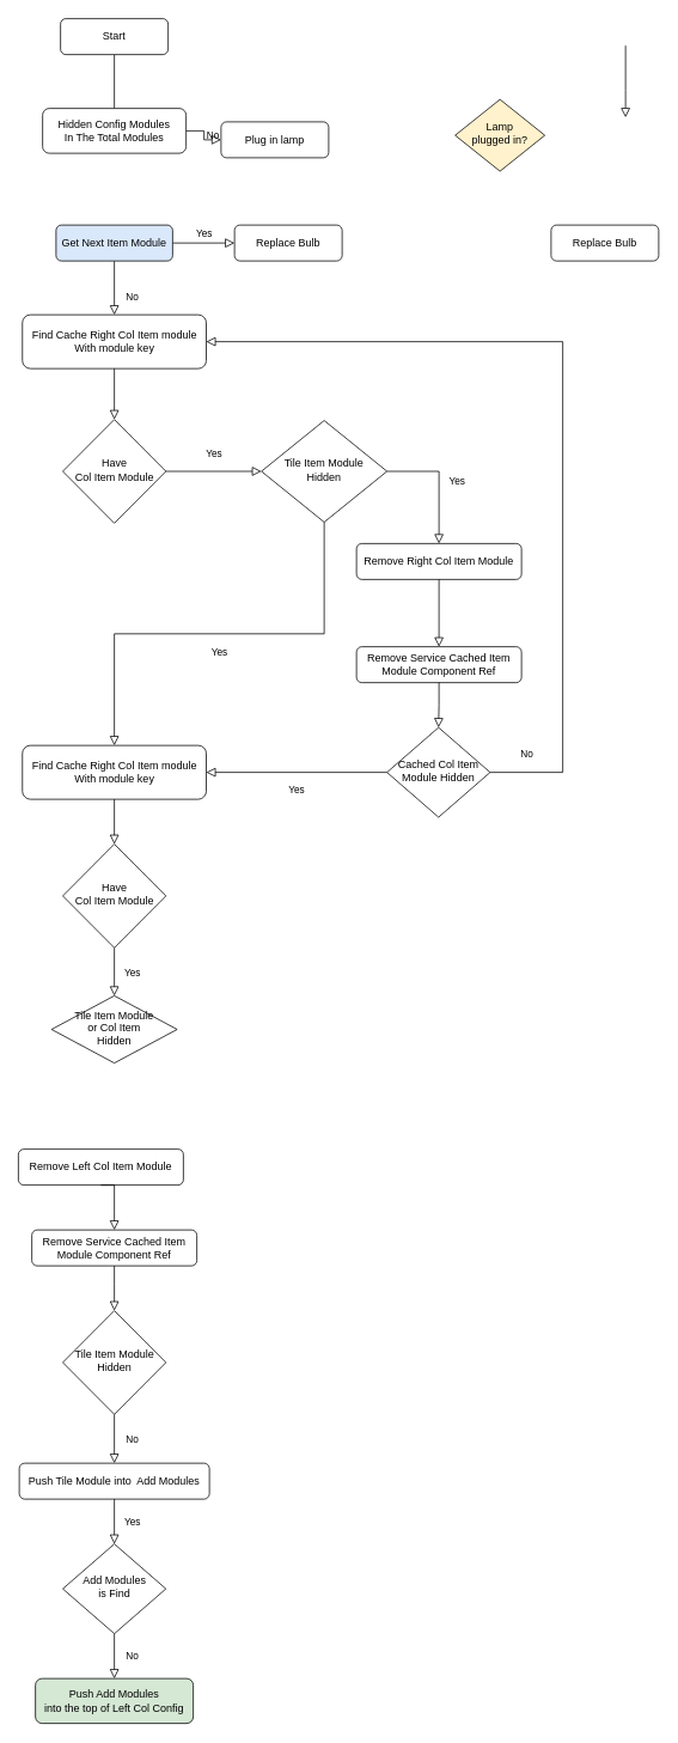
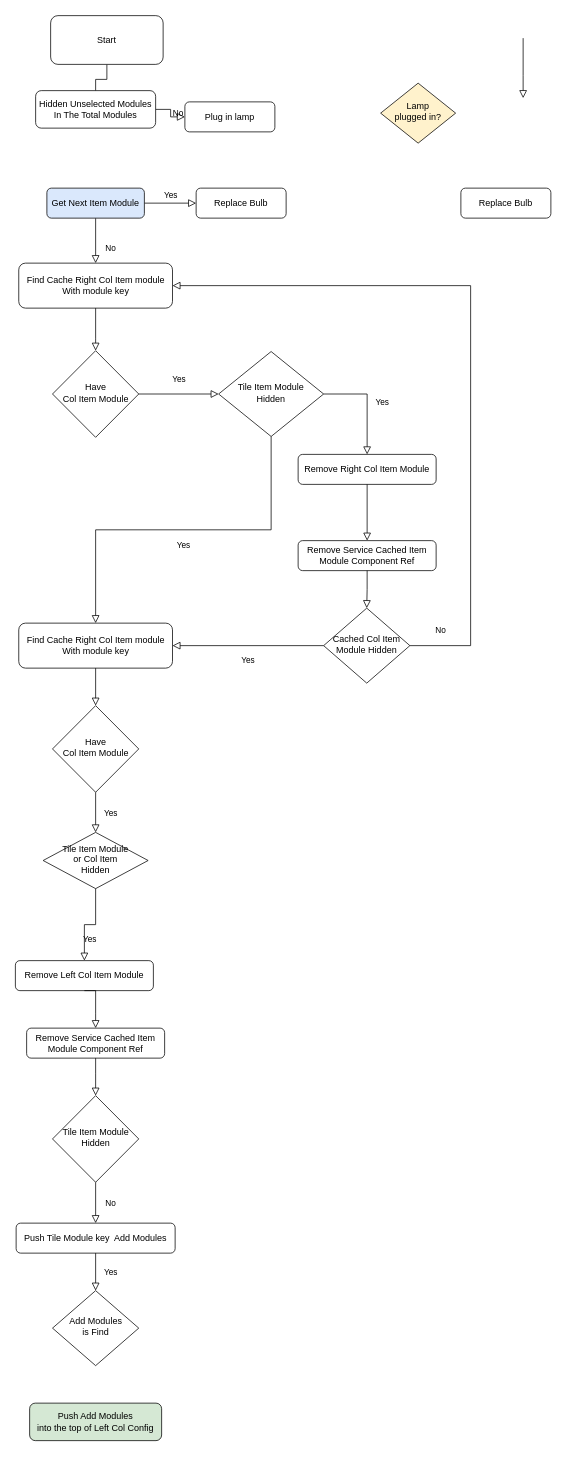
  <mxCell id="0" />
  <mxCell id="1" parent="0" />
  <mxCell id="2" value="" style="rounded=0;html=1;jettySize=auto;orthogonalLoop=1;fontSize=11;endArrow=none;endFill=0;endSize=8;strokeWidth=1;shadow=0;labelBackgroundColor=none;edgeStyle=orthogonalEdgeStyle;entryX=0.5;entryY=0;entryDx=0;entryDy=0;" parent="1" source="3" target="12" edge="1"><mxGeometry relative="1" as="geometry"><mxPoint x="127" y="110" as="targetPoint" /></mxGeometry></mxCell>
- <mxCell id="3" value="Start" style="rounded=1;whiteSpace=wrap;html=1;fontSize=12;glass=0;strokeWidth=1;shadow=0;" parent="1" vertex="1"><mxGeometry x="67" y="20" width="120" height="40" as="geometry" /></mxCell>
+ <mxCell id="3" value="Start" style="rounded=1;whiteSpace=wrap;html=1;fontSize=12;glass=0;strokeWidth=1;shadow=0;" parent="1" vertex="1"><mxGeometry x="67" y="20" width="150" height="65" as="geometry" /></mxCell>
  <mxCell id="4" value="No" style="edgeStyle=orthogonalEdgeStyle;rounded=0;html=1;jettySize=auto;orthogonalLoop=1;fontSize=11;endArrow=block;endFill=0;endSize=8;strokeWidth=1;shadow=0;labelBackgroundColor=none;exitX=1;exitY=0.5;exitDx=0;exitDy=0;" parent="1" source="12" target="5" edge="1"><mxGeometry y="10" relative="1" as="geometry"><mxPoint as="offset" /><mxPoint x="177" y="150" as="sourcePoint" /></mxGeometry></mxCell>
  <mxCell id="5" value="Plug in lamp" style="rounded=1;whiteSpace=wrap;html=1;fontSize=12;glass=0;strokeWidth=1;shadow=0;" parent="1" vertex="1"><mxGeometry x="246" y="135" width="120" height="40" as="geometry" /></mxCell>
  <mxCell id="6" value="No" style="rounded=0;html=1;jettySize=auto;orthogonalLoop=1;fontSize=11;endArrow=block;endFill=0;endSize=8;strokeWidth=1;shadow=0;labelBackgroundColor=none;edgeStyle=orthogonalEdgeStyle;exitX=0.5;exitY=1;exitDx=0;exitDy=0;" parent="1" source="13" target="8" edge="1"><mxGeometry x="0.333" y="20" relative="1" as="geometry"><mxPoint as="offset" /><mxPoint x="127" y="310" as="sourcePoint" /></mxGeometry></mxCell>
  <mxCell id="7" value="Yes" style="edgeStyle=orthogonalEdgeStyle;rounded=0;html=1;jettySize=auto;orthogonalLoop=1;fontSize=11;endArrow=block;endFill=0;endSize=8;strokeWidth=1;shadow=0;labelBackgroundColor=none;exitX=1;exitY=0.5;exitDx=0;exitDy=0;" parent="1" source="13" target="9" edge="1"><mxGeometry y="10" relative="1" as="geometry"><mxPoint as="offset" /><mxPoint x="177" y="270" as="sourcePoint" /></mxGeometry></mxCell>
  <mxCell id="8" value="Find Cache Right Col Item module &lt;br&gt;With module key" style="rounded=1;whiteSpace=wrap;html=1;fontSize=12;glass=0;strokeWidth=1;shadow=0;" parent="1" vertex="1"><mxGeometry x="24.5" y="350" width="205" height="60" as="geometry" /></mxCell>
  <mxCell id="9" value="Replace Bulb" style="rounded=1;whiteSpace=wrap;html=1;fontSize=12;glass=0;strokeWidth=1;shadow=0;" parent="1" vertex="1"><mxGeometry x="261" y="250" width="120" height="40" as="geometry" /></mxCell>
  <mxCell id="10" value="" style="rounded=0;html=1;jettySize=auto;orthogonalLoop=1;fontSize=11;endArrow=block;endFill=0;endSize=8;strokeWidth=1;shadow=0;labelBackgroundColor=none;edgeStyle=orthogonalEdgeStyle;" edge="1" parent="1"><mxGeometry relative="1" as="geometry"><mxPoint x="697" y="50" as="sourcePoint" /><mxPoint x="697" y="130" as="targetPoint" /><Array as="points"><mxPoint x="697" y="100" /><mxPoint x="697" y="100" /></Array></mxGeometry></mxCell>
  <mxCell id="11" value="Lamp&lt;br&gt;plugged in?" style="rhombus;whiteSpace=wrap;html=1;shadow=0;fontFamily=Helvetica;fontSize=12;align=center;strokeWidth=1;spacing=6;spacingTop=-4;fillColor=#fff2cc;" vertex="1" parent="1"><mxGeometry x="507" y="110" width="100" height="80" as="geometry" /></mxCell>
- <mxCell id="12" value="Hidden Config Modules&lt;br&gt;In The Total Modules" style="rounded=1;whiteSpace=wrap;html=1;fontSize=12;glass=0;strokeWidth=1;shadow=0;" vertex="1" parent="1"><mxGeometry x="47" y="120" width="160" height="50" as="geometry" /></mxCell>
+ <mxCell id="12" value="Hidden Unselected Modules&lt;br&gt;In The Total Modules" style="rounded=1;whiteSpace=wrap;html=1;fontSize=12;glass=0;strokeWidth=1;shadow=0;" vertex="1" parent="1"><mxGeometry x="47" y="120" width="160" height="50" as="geometry" /></mxCell>
  <mxCell id="13" value="Get Next Item Module" style="rounded=1;whiteSpace=wrap;html=1;fontSize=12;glass=0;strokeWidth=1;shadow=0;fillColor=#dae8fc;" vertex="1" parent="1"><mxGeometry x="62" y="250" width="130" height="40" as="geometry" /></mxCell>
  <mxCell id="14" value="Replace Bulb" style="rounded=1;whiteSpace=wrap;html=1;fontSize=12;glass=0;strokeWidth=1;shadow=0;" vertex="1" parent="1"><mxGeometry x="614" y="250" width="120" height="40" as="geometry" /></mxCell>
  <mxCell id="15" value="Have &lt;br&gt;Col Item Module" style="rhombus;whiteSpace=wrap;html=1;shadow=0;fontFamily=Helvetica;fontSize=12;align=center;strokeWidth=1;spacing=6;spacingTop=-4;" vertex="1" parent="1"><mxGeometry x="69.5" y="466.75" width="115" height="115.5" as="geometry" /></mxCell>
  <mxCell id="16" value="" style="rounded=0;html=1;jettySize=auto;orthogonalLoop=1;fontSize=11;endArrow=block;endFill=0;endSize=8;strokeWidth=1;shadow=0;labelBackgroundColor=none;edgeStyle=orthogonalEdgeStyle;exitX=0.5;exitY=1;exitDx=0;exitDy=0;entryX=0.5;entryY=0;entryDx=0;entryDy=0;" edge="1" parent="1" source="8" target="15"><mxGeometry relative="1" as="geometry"><mxPoint x="707" y="60" as="sourcePoint" /><mxPoint x="707" y="140" as="targetPoint" /><Array as="points"><mxPoint x="127" y="450" /><mxPoint x="127" y="450" /></Array></mxGeometry></mxCell>
  <mxCell id="17" value="Yes" style="rounded=0;html=1;jettySize=auto;orthogonalLoop=1;fontSize=11;endArrow=block;endFill=0;endSize=8;strokeWidth=1;shadow=0;labelBackgroundColor=none;edgeStyle=orthogonalEdgeStyle;exitX=1;exitY=0.5;exitDx=0;exitDy=0;entryX=0;entryY=0.5;entryDx=0;entryDy=0;" edge="1" parent="1" source="15" target="18"><mxGeometry y="20" relative="1" as="geometry"><mxPoint as="offset" /><mxPoint x="137" y="180" as="sourcePoint" /><mxPoint x="317" y="524" as="targetPoint" /></mxGeometry></mxCell>
  <mxCell id="18" value="Tile Item Module&lt;br&gt;Hidden" style="rhombus;whiteSpace=wrap;html=1;shadow=0;fontFamily=Helvetica;fontSize=12;align=center;strokeWidth=1;spacing=6;spacingTop=-4;" vertex="1" parent="1"><mxGeometry x="291" y="467.88" width="140" height="113.25" as="geometry" /></mxCell>
  <mxCell id="19" value="Remove Right Col Item Module" style="rounded=1;whiteSpace=wrap;html=1;fontSize=12;glass=0;strokeWidth=1;shadow=0;" vertex="1" parent="1"><mxGeometry x="397" y="605" width="184" height="40" as="geometry" /></mxCell>
  <mxCell id="20" value="Yes" style="rounded=0;html=1;jettySize=auto;orthogonalLoop=1;fontSize=11;endArrow=block;endFill=0;endSize=8;strokeWidth=1;shadow=0;labelBackgroundColor=none;edgeStyle=orthogonalEdgeStyle;exitX=1;exitY=0.5;exitDx=0;exitDy=0;entryX=0.5;entryY=0;entryDx=0;entryDy=0;" edge="1" parent="1" source="18" target="19"><mxGeometry y="20" relative="1" as="geometry"><mxPoint as="offset" /><mxPoint x="194" y="535" as="sourcePoint" /><mxPoint x="301" y="535" as="targetPoint" /></mxGeometry></mxCell>
  <mxCell id="21" value="Remove Service Cached Item Module Component Ref" style="rounded=1;whiteSpace=wrap;html=1;fontSize=12;glass=0;strokeWidth=1;shadow=0;" vertex="1" parent="1"><mxGeometry x="397" y="720" width="184" height="40" as="geometry" /></mxCell>
  <mxCell id="22" value="" style="rounded=0;html=1;jettySize=auto;orthogonalLoop=1;fontSize=11;endArrow=block;endFill=0;endSize=8;strokeWidth=1;shadow=0;labelBackgroundColor=none;edgeStyle=orthogonalEdgeStyle;exitX=0.5;exitY=1;exitDx=0;exitDy=0;entryX=0.5;entryY=0;entryDx=0;entryDy=0;" edge="1" parent="1" source="19" target="21"><mxGeometry relative="1" as="geometry"><mxPoint x="257" y="700" as="sourcePoint" /><mxPoint x="117" y="700" as="targetPoint" /><Array as="points" /></mxGeometry></mxCell>
  <mxCell id="23" value="Cached Col Item Module Hidden" style="rhombus;whiteSpace=wrap;html=1;shadow=0;fontFamily=Helvetica;fontSize=12;align=center;strokeWidth=1;spacing=6;spacingTop=-4;" vertex="1" parent="1"><mxGeometry x="431" y="810" width="115" height="100" as="geometry" /></mxCell>
  <mxCell id="24" value="" style="rounded=0;html=1;jettySize=auto;orthogonalLoop=1;fontSize=11;endArrow=block;endFill=0;endSize=8;strokeWidth=1;shadow=0;labelBackgroundColor=none;edgeStyle=orthogonalEdgeStyle;exitX=0.5;exitY=1;exitDx=0;exitDy=0;entryX=0.5;entryY=0;entryDx=0;entryDy=0;" edge="1" parent="1" source="21" target="23"><mxGeometry relative="1" as="geometry"><mxPoint x="371" y="680" as="sourcePoint" /><mxPoint x="371" y="730" as="targetPoint" /><Array as="points" /></mxGeometry></mxCell>
  <mxCell id="25" value="No" style="rounded=0;html=1;jettySize=auto;orthogonalLoop=1;fontSize=11;endArrow=block;endFill=0;endSize=8;strokeWidth=1;shadow=0;labelBackgroundColor=none;edgeStyle=orthogonalEdgeStyle;exitX=1;exitY=0.5;exitDx=0;exitDy=0;entryX=1;entryY=0.5;entryDx=0;entryDy=0;" edge="1" parent="1" source="23" target="8"><mxGeometry x="-0.915" y="20" relative="1" as="geometry"><mxPoint as="offset" /><mxPoint x="195" y="535" as="sourcePoint" /><mxPoint x="587" y="860" as="targetPoint" /><Array as="points"><mxPoint x="627" y="860" /><mxPoint x="627" y="380" /></Array></mxGeometry></mxCell>
  <mxCell id="26" value="Find Cache Right Col Item module &lt;br&gt;With module key" style="rounded=1;whiteSpace=wrap;html=1;fontSize=12;glass=0;strokeWidth=1;shadow=0;" vertex="1" parent="1"><mxGeometry x="24.5" y="830" width="205" height="60" as="geometry" /></mxCell>
  <mxCell id="27" value="Yes" style="rounded=0;html=1;jettySize=auto;orthogonalLoop=1;fontSize=11;endArrow=block;endFill=0;endSize=8;strokeWidth=1;shadow=0;labelBackgroundColor=none;edgeStyle=orthogonalEdgeStyle;exitX=0.5;exitY=1;exitDx=0;exitDy=0;" edge="1" parent="1" source="18" target="26"><mxGeometry y="20" relative="1" as="geometry"><mxPoint as="offset" /><mxPoint x="195" y="535" as="sourcePoint" /><mxPoint x="107" y="690" as="targetPoint" /></mxGeometry></mxCell>
  <mxCell id="28" value="Yes" style="rounded=0;html=1;jettySize=auto;orthogonalLoop=1;fontSize=11;endArrow=block;endFill=0;endSize=8;strokeWidth=1;shadow=0;labelBackgroundColor=none;edgeStyle=orthogonalEdgeStyle;exitX=0;exitY=0.5;exitDx=0;exitDy=0;entryX=1;entryY=0.5;entryDx=0;entryDy=0;" edge="1" parent="1" source="23" target="26"><mxGeometry y="20" relative="1" as="geometry"><mxPoint as="offset" /><mxPoint x="195" y="535" as="sourcePoint" /><mxPoint x="301" y="535" as="targetPoint" /></mxGeometry></mxCell>
  <mxCell id="29" value="Have &lt;br&gt;Col Item Module" style="rhombus;whiteSpace=wrap;html=1;shadow=0;fontFamily=Helvetica;fontSize=12;align=center;strokeWidth=1;spacing=6;spacingTop=-4;" vertex="1" parent="1"><mxGeometry x="69.5" y="940" width="115" height="115.5" as="geometry" /></mxCell>
  <mxCell id="30" value="" style="rounded=0;html=1;jettySize=auto;orthogonalLoop=1;fontSize=11;endArrow=block;endFill=0;endSize=8;strokeWidth=1;shadow=0;labelBackgroundColor=none;edgeStyle=orthogonalEdgeStyle;exitX=0.5;exitY=1;exitDx=0;exitDy=0;entryX=0.5;entryY=0;entryDx=0;entryDy=0;" edge="1" parent="1" source="26" target="29"><mxGeometry relative="1" as="geometry"><mxPoint x="17" y="720" as="sourcePoint" /><mxPoint x="147" y="760.571" as="targetPoint" /><Array as="points"><mxPoint x="127" y="930" /><mxPoint x="127" y="930" /></Array></mxGeometry></mxCell>
  <mxCell id="31" value="Yes" style="rounded=0;html=1;jettySize=auto;orthogonalLoop=1;fontSize=11;endArrow=block;endFill=0;endSize=8;strokeWidth=1;shadow=0;labelBackgroundColor=none;edgeStyle=orthogonalEdgeStyle;exitX=0.5;exitY=1;exitDx=0;exitDy=0;entryX=0.5;entryY=0;entryDx=0;entryDy=0;" edge="1" parent="1" source="29" target="32"><mxGeometry y="20" relative="1" as="geometry"><mxPoint as="offset" /><mxPoint x="358.5" y="1100" as="sourcePoint" /><mxPoint x="127" y="1120" as="targetPoint" /></mxGeometry></mxCell>
  <mxCell id="32" value="Tile Item Module&lt;br&gt;or Col Item&lt;br&gt;Hidden" style="rhombus;whiteSpace=wrap;html=1;shadow=0;fontFamily=Helvetica;fontSize=12;align=center;strokeWidth=1;spacing=6;spacingTop=-4;" vertex="1" parent="1"><mxGeometry x="57" y="1109" width="140" height="75" as="geometry" /></mxCell>
  <mxCell id="33" value="Remove Left Col Item Module" style="rounded=1;whiteSpace=wrap;html=1;fontSize=12;glass=0;strokeWidth=1;shadow=0;" vertex="1" parent="1"><mxGeometry x="20" y="1280" width="184" height="40" as="geometry" /></mxCell>
+ <mxCell id="34" value="Yes" style="rounded=0;html=1;jettySize=auto;orthogonalLoop=1;fontSize=11;endArrow=block;endFill=0;endSize=8;strokeWidth=1;shadow=0;labelBackgroundColor=none;edgeStyle=orthogonalEdgeStyle;exitX=0.5;exitY=1;exitDx=0;exitDy=0;" edge="1" parent="1" source="32" target="33"><mxGeometry y="20" relative="1" as="geometry"><mxPoint as="offset" /><mxPoint x="388.5" y="1220" as="sourcePoint" /><mxPoint x="187.5" y="1220" as="targetPoint" /></mxGeometry></mxCell>
  <mxCell id="35" value="Remove Service Cached Item Module Component Ref" style="rounded=1;whiteSpace=wrap;html=1;fontSize=12;glass=0;strokeWidth=1;shadow=0;" vertex="1" parent="1"><mxGeometry x="35" y="1370" width="184" height="40" as="geometry" /></mxCell>
  <mxCell id="36" value="" style="rounded=0;html=1;jettySize=auto;orthogonalLoop=1;fontSize=11;endArrow=block;endFill=0;endSize=8;strokeWidth=1;shadow=0;labelBackgroundColor=none;edgeStyle=orthogonalEdgeStyle;exitX=0.5;exitY=1;exitDx=0;exitDy=0;entryX=0.5;entryY=0;entryDx=0;entryDy=0;" edge="1" parent="1" source="33" target="35"><mxGeometry relative="1" as="geometry"><mxPoint x="217" y="1290" as="sourcePoint" /><mxPoint x="217" y="1340" as="targetPoint" /><Array as="points"><mxPoint x="127" y="1350" /><mxPoint x="127" y="1350" /></Array></mxGeometry></mxCell>
  <mxCell id="37" value="Tile Item Module&lt;div&gt;Hidden&lt;/div&gt;" style="rhombus;whiteSpace=wrap;html=1;shadow=0;fontFamily=Helvetica;fontSize=12;align=center;strokeWidth=1;spacing=6;spacingTop=-4;" vertex="1" parent="1"><mxGeometry x="69.5" y="1460" width="115" height="115.5" as="geometry" /></mxCell>
  <mxCell id="38" value="" style="rounded=0;html=1;jettySize=auto;orthogonalLoop=1;fontSize=11;endArrow=block;endFill=0;endSize=8;strokeWidth=1;shadow=0;labelBackgroundColor=none;edgeStyle=orthogonalEdgeStyle;exitX=0.5;exitY=1;exitDx=0;exitDy=0;entryX=0.5;entryY=0;entryDx=0;entryDy=0;" edge="1" parent="1" source="35" target="37"><mxGeometry relative="1" as="geometry"><mxPoint x="217" y="1470" as="sourcePoint" /><mxPoint x="217" y="1520" as="targetPoint" /><Array as="points"><mxPoint x="127" y="1430" /><mxPoint x="127" y="1430" /></Array></mxGeometry></mxCell>
- <mxCell id="39" value="Push Tile Module into&amp;nbsp; Add Modules" style="rounded=1;whiteSpace=wrap;html=1;fontSize=12;glass=0;strokeWidth=1;shadow=0;" vertex="1" parent="1"><mxGeometry x="21" y="1630" width="212" height="40" as="geometry" /></mxCell>
+ <mxCell id="39" value="Push Tile Module key&amp;nbsp; Add Modules" style="rounded=1;whiteSpace=wrap;html=1;fontSize=12;glass=0;strokeWidth=1;shadow=0;" vertex="1" parent="1"><mxGeometry x="21" y="1630" width="212" height="40" as="geometry" /></mxCell>
  <mxCell id="40" value="No" style="rounded=0;html=1;jettySize=auto;orthogonalLoop=1;fontSize=11;endArrow=block;endFill=0;endSize=8;strokeWidth=1;shadow=0;labelBackgroundColor=none;edgeStyle=orthogonalEdgeStyle;exitX=0.5;exitY=1;exitDx=0;exitDy=0;entryX=0.5;entryY=0;entryDx=0;entryDy=0;" edge="1" parent="1" source="37" target="39"><mxGeometry y="20" relative="1" as="geometry"><mxPoint as="offset" /><mxPoint x="318.5" y="1670" as="sourcePoint" /><mxPoint x="117.5" y="1670" as="targetPoint" /></mxGeometry></mxCell>
  <mxCell id="41" value="Add Modules&lt;br&gt;is Find" style="rhombus;whiteSpace=wrap;html=1;shadow=0;fontFamily=Helvetica;fontSize=12;align=center;strokeWidth=1;spacing=6;spacingTop=-4;" vertex="1" parent="1"><mxGeometry x="69.5" y="1720" width="115" height="100" as="geometry" /></mxCell>
  <mxCell id="42" value="Yes" style="rounded=0;html=1;jettySize=auto;orthogonalLoop=1;fontSize=11;endArrow=block;endFill=0;endSize=8;strokeWidth=1;shadow=0;labelBackgroundColor=none;edgeStyle=orthogonalEdgeStyle;exitX=0.5;exitY=1;exitDx=0;exitDy=0;entryX=0.5;entryY=0;entryDx=0;entryDy=0;" edge="1" parent="1" source="39" target="41"><mxGeometry y="20" relative="1" as="geometry"><mxPoint as="offset" /><mxPoint x="208.5" y="1760" as="sourcePoint" /><mxPoint x="7.5" y="1760" as="targetPoint" /></mxGeometry></mxCell>
  <mxCell id="43" value="Push Add Modules&lt;div&gt;into the top of Left Col Config&lt;/div&gt;" style="rounded=1;whiteSpace=wrap;html=1;fontSize=12;glass=0;strokeWidth=1;shadow=0;fillColor=#d5e8d4;" vertex="1" parent="1"><mxGeometry x="39" y="1870" width="176" height="50" as="geometry" /></mxCell>
- <mxCell id="44" value="No" style="rounded=0;html=1;jettySize=auto;orthogonalLoop=1;fontSize=11;endArrow=block;endFill=0;endSize=8;strokeWidth=1;shadow=0;labelBackgroundColor=none;edgeStyle=orthogonalEdgeStyle;exitX=0.5;exitY=1;exitDx=0;exitDy=0;entryX=0.5;entryY=0;entryDx=0;entryDy=0;" edge="1" parent="1" source="41" target="43"><mxGeometry y="20" relative="1" as="geometry"><mxPoint as="offset" /><mxPoint x="208.5" y="1890" as="sourcePoint" /><mxPoint x="7.5" y="1890" as="targetPoint" /></mxGeometry></mxCell>
